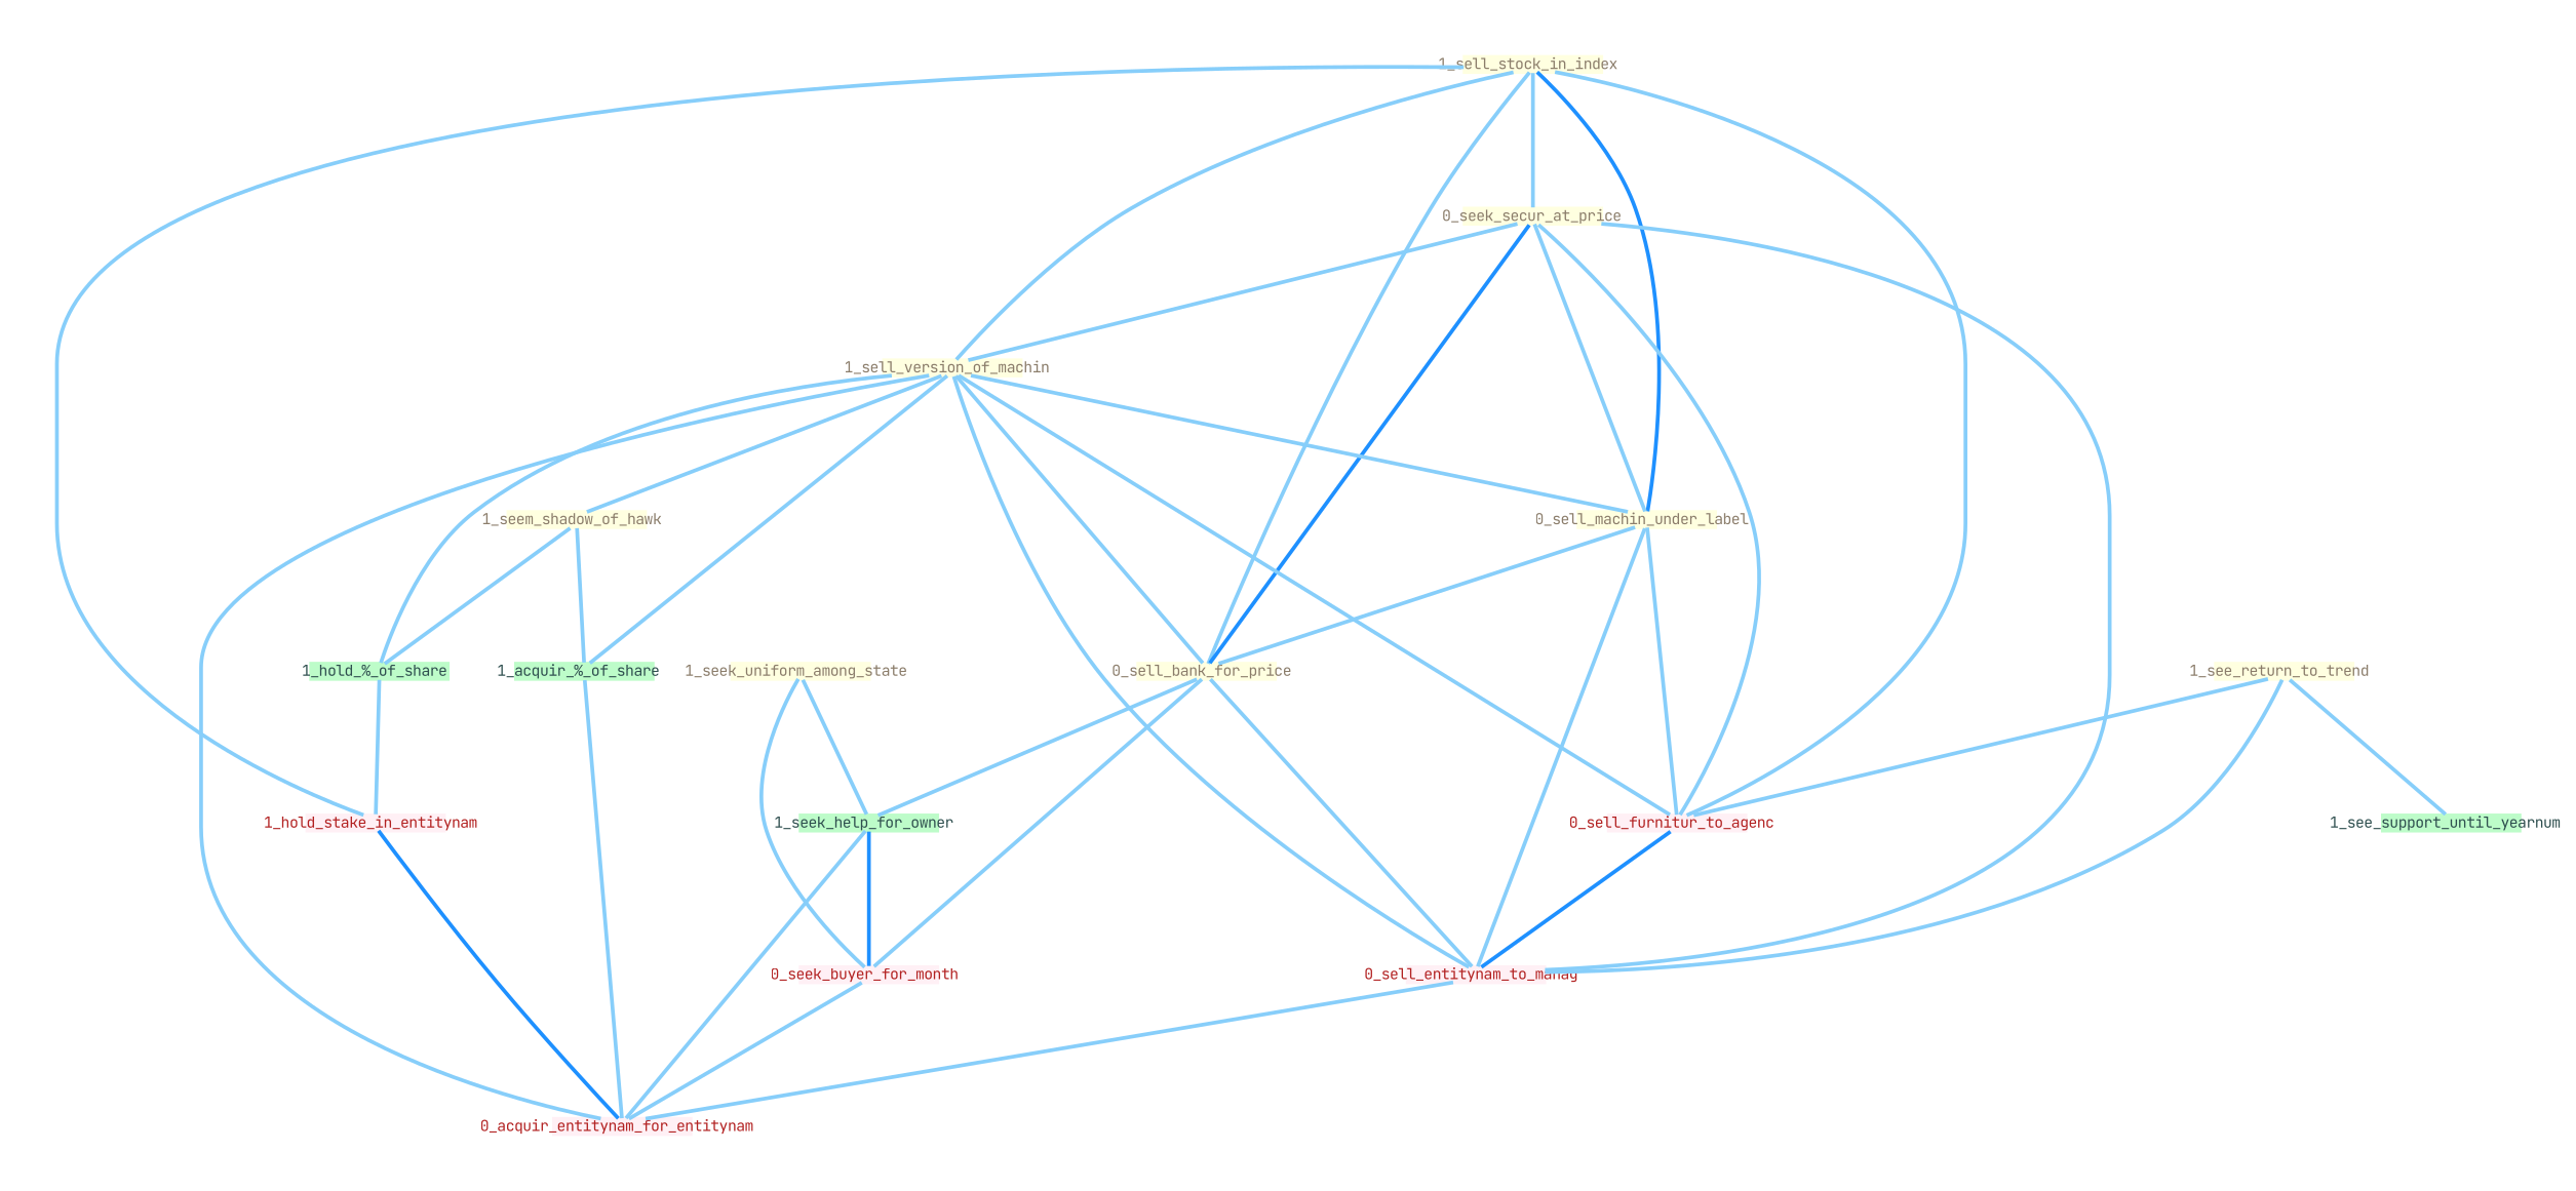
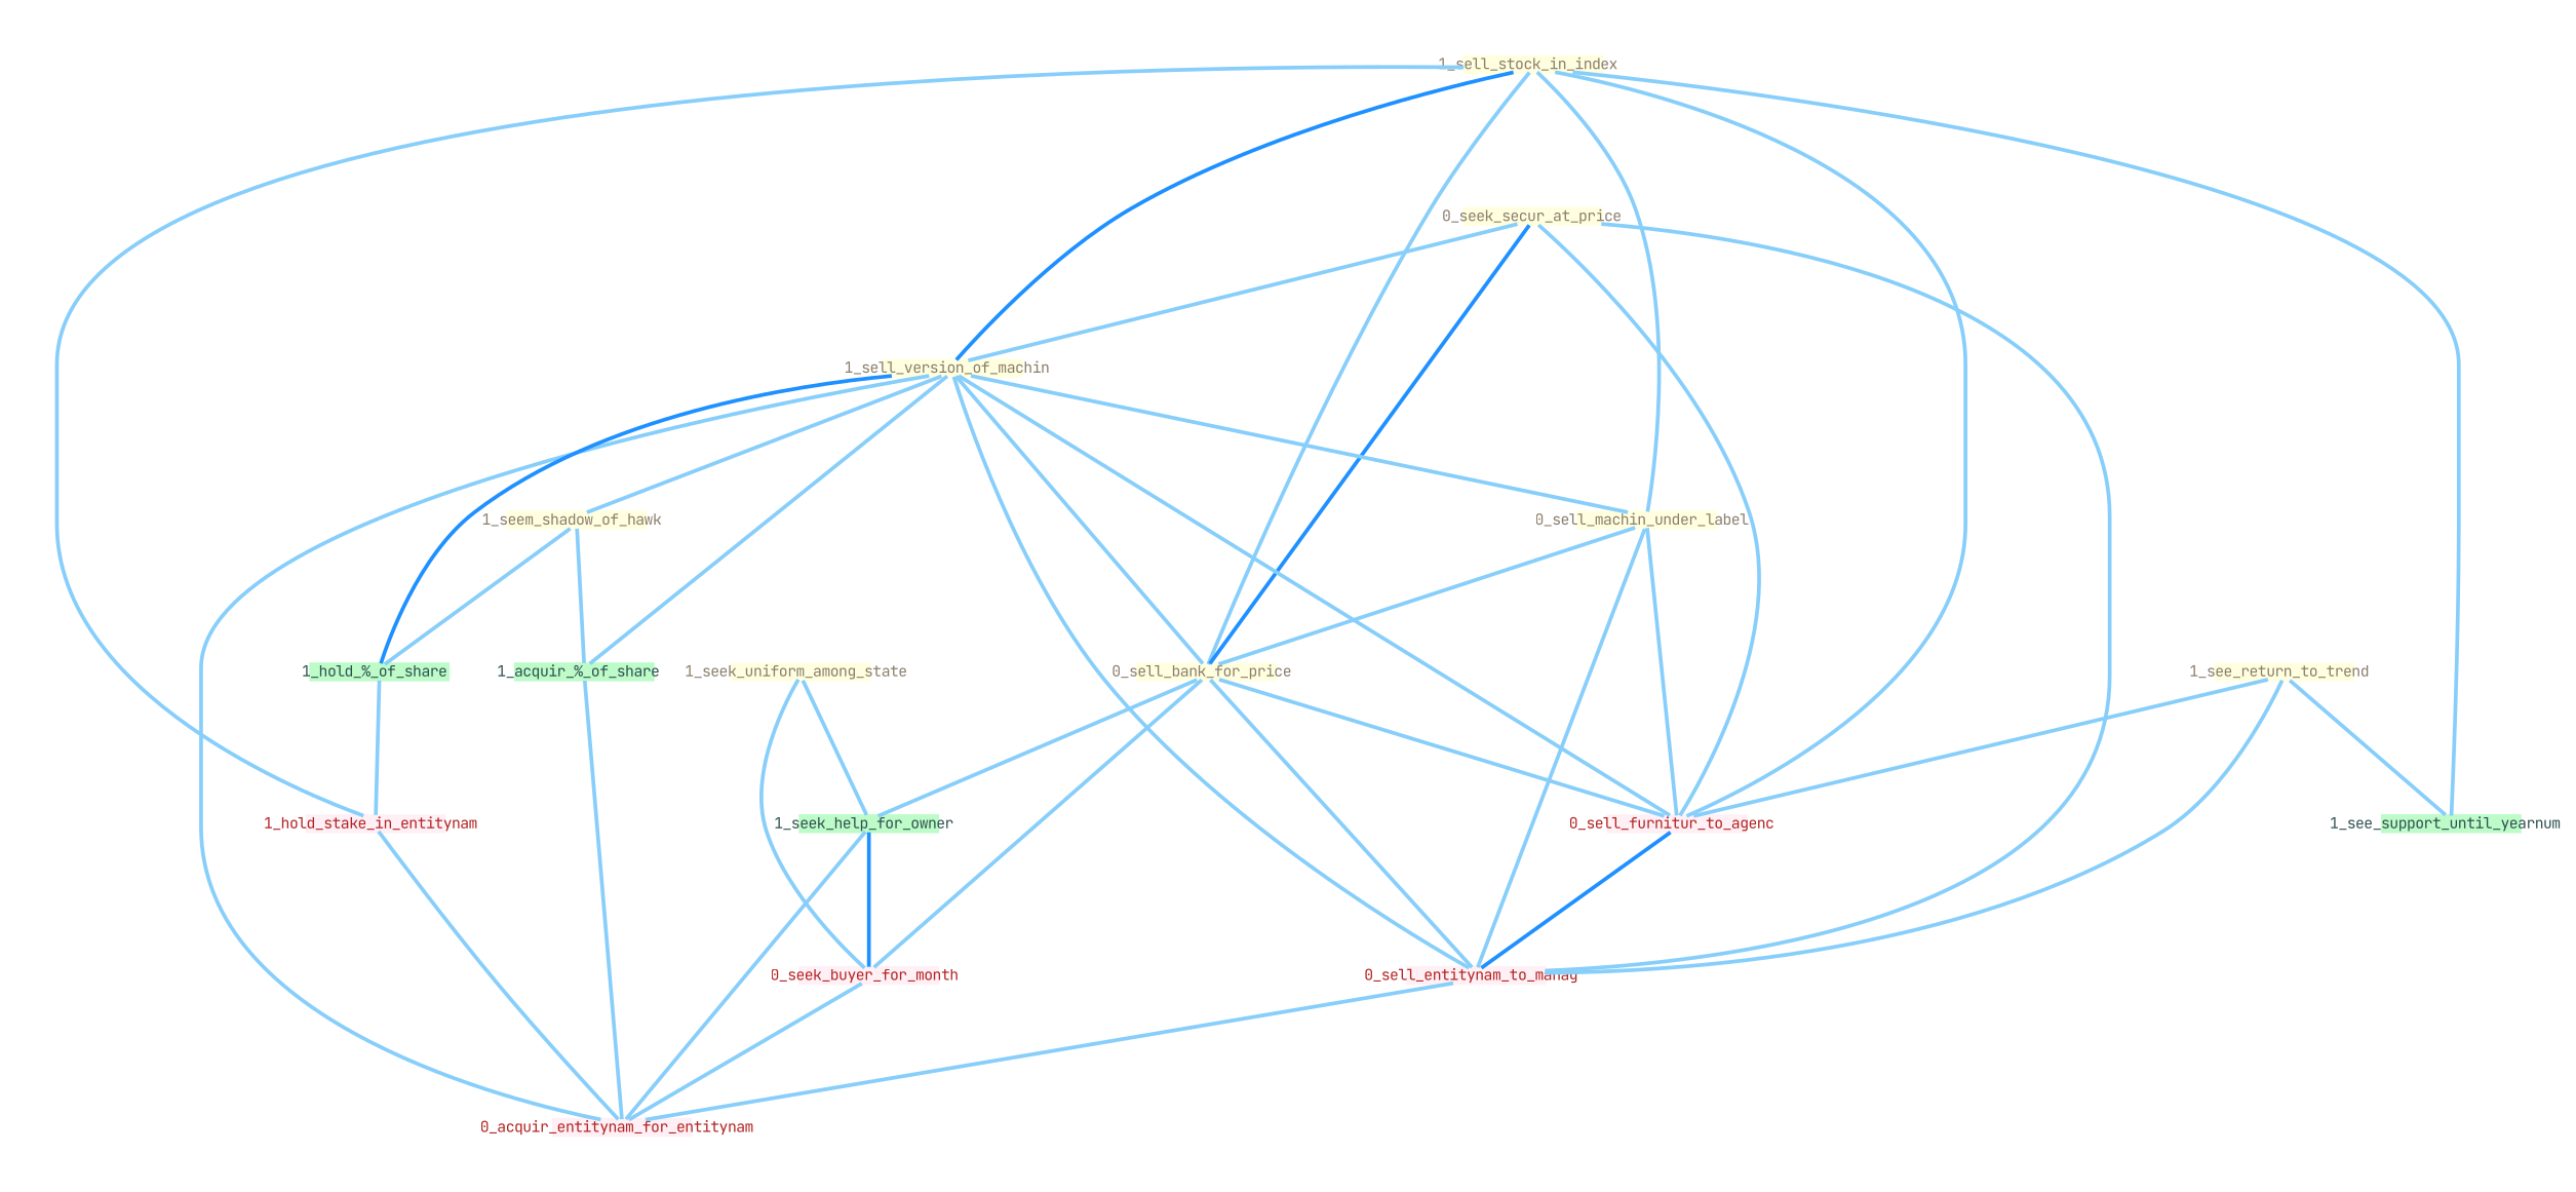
  graph {
    fontname="JetBrains Mono"
    node [color="#ffffe0" fixedsize=true fontcolor="#8b7d6b" fontname="JetBrains Mono" fontsize=4 shape=polygon style=filled]
    edge [color="#87cefa" fontname="JetBrains Mono" w=1]
    "1_sell_stock_in_index " [height=.06 width=.5]
    "1_see_return_to_trend " [height=.06 width=.5]
    n3 [height=.06 label="0_seek_secur_at_price" width=.5]
    "1_sell_version_of_machin " [height=.06 width=.5]
    "0_sell_machin_under_label " [height=.06 width=.5]
    "1_seek_uniform_among_state " [height=.06 width=.5]
    "1_seem_shadow_of_hawk " [height=.06 width=.5]
    "0_sell_bank_for_price " [height=.06 width=.5]
    "1_hold_stake_in_entitynam " [color="#fff0f5" fontcolor="#b22222" height=.06 width=.5]
    "0_seek_buyer_for_month " [color="#fff0f5" fontcolor="#b22222" height=.06 width=.5]
    "0_sell_furnitur_to_agenc " [color="#fff0f5" fontcolor="#b22222" height=.06 width=.5]
    "0_sell_entitynam_to_manag " [color="#fff0f5" fontcolor="#b22222" height=.06 width=.5]
    "0_acquir_entitynam_for_entitynam " [color="#fff0f5" fontcolor="#b22222" height=.06 width=.5]
    "1_see_support_until_yearnum " [color="#BDFCC9" fontcolor="#2f4f4f" height=.06 width=.5]
    "1_hold_%_of_share " [color="#BDFCC9" fontcolor="#2f4f4f" height=.06 width=.5]
    "1_acquir_%_of_share " [color="#BDFCC9" fontcolor="#2f4f4f" height=.06 width=.5]
    "1_seek_help_for_owner " [color="#BDFCC9" fontcolor="#2f4f4f" height=.06 width=.5]
    subgraph sub_1 {
      "1_sell_stock_in_index "
      "1_see_return_to_trend "
      n3
      "1_sell_version_of_machin "
      "0_sell_machin_under_label "
      "1_seek_uniform_among_state "
      "1_seem_shadow_of_hawk "
      "0_sell_bank_for_price "
    }
    subgraph sub_2 {
      "1_hold_stake_in_entitynam "
      "0_seek_buyer_for_month "
      "0_sell_furnitur_to_agenc "
      "0_sell_entitynam_to_manag "
      "0_acquir_entitynam_for_entitynam "
    }
-   "1_sell_stock_in_index " -- n3
-   "1_sell_stock_in_index " -- "1_sell_version_of_machin "
-   "1_sell_stock_in_index " -- "0_sell_machin_under_label " [color="#1e90ff"]
+   "1_sell_stock_in_index " -- "1_see_support_until_yearnum "
+   "1_sell_stock_in_index " -- "1_sell_version_of_machin " [color="#1e90ff"]
+   "1_sell_stock_in_index " -- "0_sell_machin_under_label "
    "1_sell_stock_in_index " -- "0_sell_bank_for_price "
    "1_sell_stock_in_index " -- "1_hold_stake_in_entitynam "
    "1_sell_stock_in_index " -- "0_sell_furnitur_to_agenc "
    "1_see_return_to_trend " -- "0_sell_furnitur_to_agenc "
    "1_see_return_to_trend " -- "0_sell_entitynam_to_manag "
    "1_see_return_to_trend " -- "1_see_support_until_yearnum "
    n3 -- "1_sell_version_of_machin "
-   n3 -- "0_sell_machin_under_label "
    n3 -- "0_sell_bank_for_price " [color="#1e90ff" w=2]
    n3 -- "0_sell_furnitur_to_agenc "
    n3 -- "0_sell_entitynam_to_manag "
    "1_sell_version_of_machin " -- "0_sell_machin_under_label "
    "1_sell_version_of_machin " -- "1_seem_shadow_of_hawk "
    "1_sell_version_of_machin " -- "0_sell_bank_for_price "
    "1_sell_version_of_machin " -- "0_sell_furnitur_to_agenc "
    "1_sell_version_of_machin " -- "0_sell_entitynam_to_manag "
    "1_sell_version_of_machin " -- "0_acquir_entitynam_for_entitynam "
-   "1_sell_version_of_machin " -- "1_hold_%_of_share "
+   "1_sell_version_of_machin " -- "1_hold_%_of_share " [color="#1e90ff"]
    "1_sell_version_of_machin " -- "1_acquir_%_of_share "
    "0_sell_machin_under_label " -- "0_sell_bank_for_price "
    "0_sell_machin_under_label " -- "0_sell_furnitur_to_agenc "
    "0_sell_machin_under_label " -- "0_sell_entitynam_to_manag "
    "1_seek_uniform_among_state " -- "0_seek_buyer_for_month "
    "1_seek_uniform_among_state " -- "1_seek_help_for_owner "
    "1_seem_shadow_of_hawk " -- "1_hold_%_of_share "
    "1_seem_shadow_of_hawk " -- "1_acquir_%_of_share "
    "0_sell_bank_for_price " -- "0_seek_buyer_for_month "
+   "0_sell_bank_for_price " -- "0_sell_furnitur_to_agenc "
    "0_sell_bank_for_price " -- "0_sell_entitynam_to_manag "
    "0_sell_bank_for_price " -- "1_seek_help_for_owner "
-   "1_hold_stake_in_entitynam " -- "0_acquir_entitynam_for_entitynam " [color="#1e90ff"]
+   "1_hold_stake_in_entitynam " -- "0_acquir_entitynam_for_entitynam "
    "0_seek_buyer_for_month " -- "0_acquir_entitynam_for_entitynam "
    "0_sell_furnitur_to_agenc " -- "0_sell_entitynam_to_manag " [color="#1e90ff" w=2]
    "0_sell_entitynam_to_manag " -- "0_acquir_entitynam_for_entitynam "
    "1_hold_%_of_share " -- "1_hold_stake_in_entitynam "
    "1_acquir_%_of_share " -- "0_acquir_entitynam_for_entitynam "
    "1_seek_help_for_owner " -- "0_seek_buyer_for_month " [color="#1e90ff" w=2]
    "1_seek_help_for_owner " -- "0_acquir_entitynam_for_entitynam "
  }
